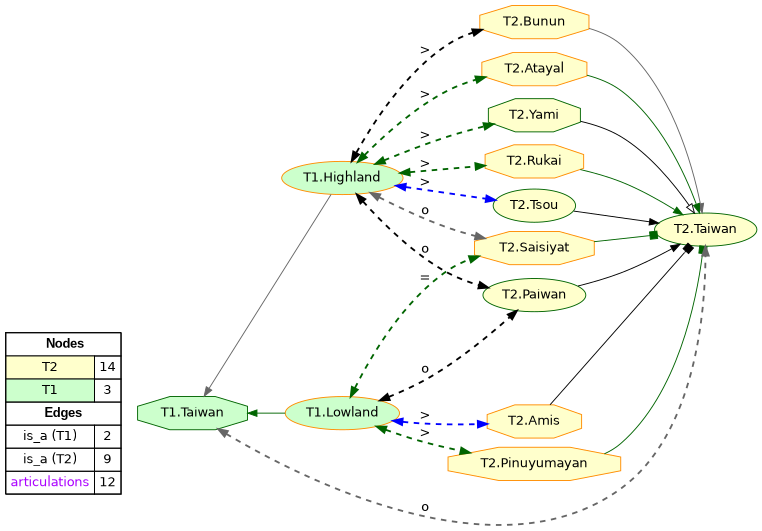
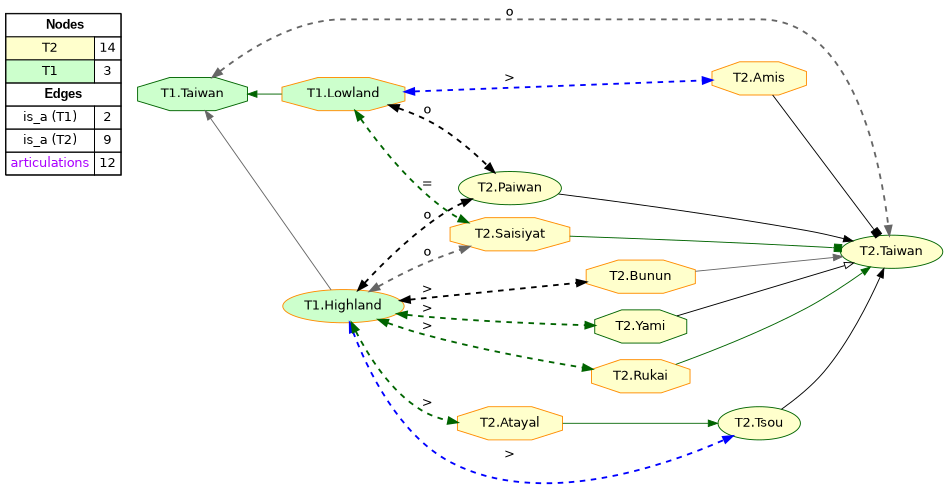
  digraph {
    rankdir=LR
    node [fillcolor="#FFFFCC" fontname=helvetica shape=octagon style=filled color=darkorange]
    edge [color=darkgreen constraint=true dir=both penwidth=2 style=dashed]
    n1 [fillcolor=white label=<   <TABLE BORDER="0" CELLBORDER="1" CELLSPACING="0" CELLPADDING="4">  <TR> <TD COLSPAN="2"><font face="Arial Black"> Nodes</font></TD> </TR>  <TR>   <TD bgcolor="#FFFFCC" fontname="helvetica">T2</TD>   <TD>14</TD>   </TR>  <TR>   <TD bgcolor="#CCFFCC" fontname="helvetica">T1</TD>   <TD>3</TD>   </TR>  <TR> <TD COLSPAN="2"><font face = "Arial Black"> Edges </font></TD> </TR>  <TR>   <TD><font color ="#000000">is_a (T1)</font></TD><TD>2</TD> </TR> <TR>   <TD><font color ="#000000">is_a (T2)</font></TD><TD>9</TD> </TR> <TR>   <TD><font color ="#AA00FF">articulations</font></TD><TD>12</TD> </TR> </TABLE>   > margin=0 shape=box color=""]
    "T2.Taiwan" [color=darkgreen shape=ellipse]
    "T2.Yami" [color=darkgreen]
    "T2.Rukai"
    "T2.Tsou" [color=darkgreen shape=ellipse]
    "T2.Saisiyat"
    "T2.Amis"
    "T2.Bunun"
    "T2.Atayal"
-   "T2.Pinuyumayan"
    "T2.Paiwan" [color=darkgreen shape=ellipse]
-   "T1.Lowland" [fillcolor="#CCFFCC" shape=ellipse]
+   "T1.Lowland" [fillcolor="#CCFFCC"]
    "T1.Taiwan" [color=darkgreen fillcolor="#CCFFCC"]
    "T1.Highland" [fillcolor="#CCFFCC" shape=ellipse]
    subgraph sub_1 {
      rank=source
      n1
    }
    "T2.Yami" -> "T2.Taiwan" [arrowhead=onormal color=black dir=forward penwidth=1 style=solid]
    "T2.Rukai" -> "T2.Taiwan" [arrowhead=normal dir=forward penwidth=1 style=solid]
    "T2.Tsou" -> "T2.Taiwan" [arrowhead=normal color=black dir=forward penwidth=1 style=solid]
    "T2.Saisiyat" -> "T2.Taiwan" [arrowhead=box dir=forward penwidth=1 style=solid]
    "T2.Amis" -> "T2.Taiwan" [arrowhead=box color=black dir=forward penwidth=1 style=solid]
    "T2.Bunun" -> "T2.Taiwan" [arrowhead=normal color=gray40 dir=forward penwidth=1 style=solid]
-   "T2.Atayal" -> "T2.Taiwan" [arrowhead=normal dir=forward penwidth=1 style=solid]
-   "T2.Pinuyumayan" -> "T2.Taiwan" [arrowhead=box dir=forward penwidth=1 style=solid]
+   "T2.Atayal" -> "T2.Tsou" [arrowhead=normal dir=forward penwidth=1 style=solid]
    "T2.Paiwan" -> "T2.Taiwan" [arrowhead=normal color=black dir=forward penwidth=1 style=solid]
    "T1.Lowland" -> "T2.Saisiyat" [label="="]
    "T1.Lowland" -> "T2.Amis" [color=blue label=">"]
-   "T1.Lowland" -> "T2.Pinuyumayan" [label=">"]
    "T1.Lowland" -> "T2.Paiwan" [color=black label=o]
    "T1.Taiwan" -> "T2.Taiwan" [color=gray40 label=o]
    "T1.Taiwan" -> "T1.Lowland" [dir=back penwidth=1 style=solid]
    "T1.Taiwan" -> "T1.Highland" [color=gray40 dir=back penwidth=1 style=solid]
    "T1.Highland" -> "T2.Yami" [label=">"]
    "T1.Highland" -> "T2.Rukai" [label=">"]
    "T1.Highland" -> "T2.Tsou" [color=blue label=">"]
    "T1.Highland" -> "T2.Saisiyat" [color=gray40 label=o]
    "T1.Highland" -> "T2.Bunun" [color=black label=">"]
    "T1.Highland" -> "T2.Atayal" [label=">"]
    "T1.Highland" -> "T2.Paiwan" [color=black label=o]
  }
